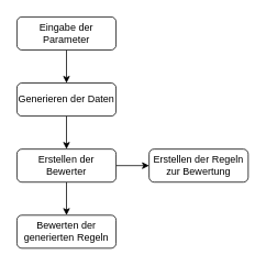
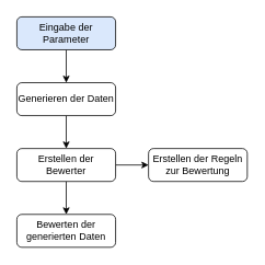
  <mxCell id="0" />
  <mxCell id="1" parent="0" />
  <mxCell id="2" value="" style="edgeStyle=orthogonalEdgeStyle;rounded=0;orthogonalLoop=1;jettySize=auto;html=1;" edge="1" parent="1" source="3" target="5"><mxGeometry relative="1" as="geometry" /></mxCell>
- <mxCell id="3" value="Eingabe der Parameter" style="rounded=1;whiteSpace=wrap;html=1;fontSize=12;glass=0;strokeWidth=1;shadow=0;" parent="1" vertex="1"><mxGeometry x="20" y="20" width="120" height="40" as="geometry" /></mxCell>
+ <mxCell id="3" value="Eingabe der Parameter" style="rounded=1;whiteSpace=wrap;html=1;fontSize=12;glass=0;strokeWidth=1;shadow=0;fillColor=#dae8fc;" parent="1" vertex="1"><mxGeometry x="20" y="20" width="120" height="40" as="geometry" /></mxCell>
  <mxCell id="4" value="" style="edgeStyle=orthogonalEdgeStyle;rounded=0;orthogonalLoop=1;jettySize=auto;html=1;" edge="1" parent="1" source="5" target="8"><mxGeometry relative="1" as="geometry" /></mxCell>
  <mxCell id="5" value="Generieren der Daten" style="rounded=1;whiteSpace=wrap;html=1;fontSize=12;glass=0;strokeWidth=1;shadow=0;" vertex="1" parent="1"><mxGeometry x="20" y="100" width="120" height="40" as="geometry" /></mxCell>
  <mxCell id="6" value="" style="edgeStyle=orthogonalEdgeStyle;rounded=0;orthogonalLoop=1;jettySize=auto;html=1;" edge="1" parent="1" source="8" target="9"><mxGeometry relative="1" as="geometry" /></mxCell>
  <mxCell id="7" value="" style="edgeStyle=orthogonalEdgeStyle;rounded=0;orthogonalLoop=1;jettySize=auto;html=1;" edge="1" parent="1" source="8" target="10"><mxGeometry relative="1" as="geometry" /></mxCell>
  <mxCell id="8" value="Erstellen der Bewerter" style="rounded=1;whiteSpace=wrap;html=1;fontSize=12;glass=0;strokeWidth=1;shadow=0;" vertex="1" parent="1"><mxGeometry x="20" y="180" width="120" height="40" as="geometry" /></mxCell>
  <mxCell id="9" value="Erstellen der Regeln zur Bewertung" style="rounded=1;whiteSpace=wrap;html=1;fontSize=12;glass=0;strokeWidth=1;shadow=0;" vertex="1" parent="1"><mxGeometry x="180" y="180" width="120" height="40" as="geometry" /></mxCell>
- <mxCell id="10" value="Bewerten der generierten Regeln" style="rounded=1;whiteSpace=wrap;html=1;fontSize=12;glass=0;strokeWidth=1;shadow=0;" vertex="1" parent="1"><mxGeometry x="20" y="260" width="120" height="40" as="geometry" /></mxCell>
+ <mxCell id="10" value="Bewerten der generierten Daten" style="rounded=1;whiteSpace=wrap;html=1;fontSize=12;glass=0;strokeWidth=1;shadow=0;" vertex="1" parent="1"><mxGeometry x="20" y="260" width="120" height="40" as="geometry" /></mxCell>
